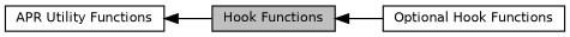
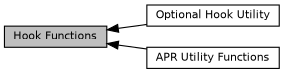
  digraph {
    rankdir=LR
    node [color=black fillcolor=white fontname=Helvetica fontsize=10 shape=record style=filled]
    edge [dir=back fontname=Helvetica fontsize=10 labelfontname=Helvetica labelfontsize=10 shape=plaintext style=solid]
-   n1 [height=0.2 label="Optional Hook Functions" width=0.4]
+   n1 [height=0.2 label="Optional Hook Utility" width=0.4]
    n2 [fillcolor=grey75 fontcolor=black height=0.2 label="Hook Functions" width=0.4]
    n3 [height=0.2 label="APR Utility Functions" width=0.4]
    n2 -> n1
-   n3 -> n2
+   n2 -> n3
  }
